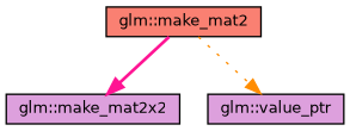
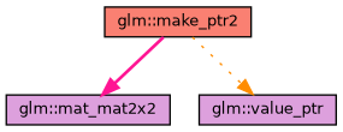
  digraph {
    rankdir=TB
    node [color=black fillcolor=plum fontname=Helvetica fontsize=10 shape=record style=filled]
    edge [fontname=Helvetica fontsize=10 labelfontname=Helvetica labelfontsize=10]
-   n1 [fillcolor=salmon fontcolor=black height=0.2 label="glm::make_mat2" width=0.4]
-   n2 [height=0.2 label="glm::make_mat2x2" width=0.4]
+   n1 [fillcolor=salmon fontcolor=black height=0.2 label="glm::make_ptr2" width=0.4]
+   n2 [height=0.2 label="glm::mat_mat2x2" width=0.4]
    n3 [height=0.2 label="glm::value_ptr" width=0.4]
    n1 -> n2 [color=deeppink style=bold]
    n1 -> n3 [color=darkorange style=dotted]
  }
